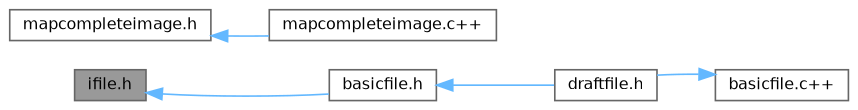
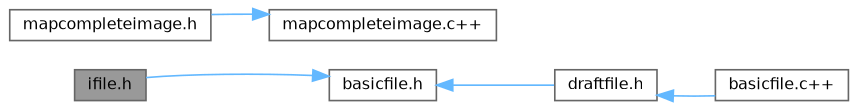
  digraph {
    rankdir=LR
    node [color=grey40 fillcolor=white fontname=Helvetica fontsize=10 shape=box style=filled]
    edge [color=steelblue1 dir=back fontname=Helvetica fontsize=10 labelfontname=Helvetica labelfontsize=10 style=solid]
    n1 [color=gray40 fillcolor=grey60 fontcolor=black height=0.2 label="ifile.h" width=0.4]
    n2 [height=0.2 label="basicfile.h" width=0.4]
    n3 [height=0.2 label="draftfile.h" width=0.4]
    n4 [height=0.2 label="basicfile.c++" width=0.4]
    n5 [height=0.2 label="mapcompleteimage.h" width=0.4]
    n6 [height=0.2 label="mapcompleteimage.c++" width=0.4]
-   n1 -> n2
+   n2 -> n1
    n2 -> n3
-   n4 -> n3
-   n5 -> n6
+   n3 -> n4
+   n6 -> n5
  }
